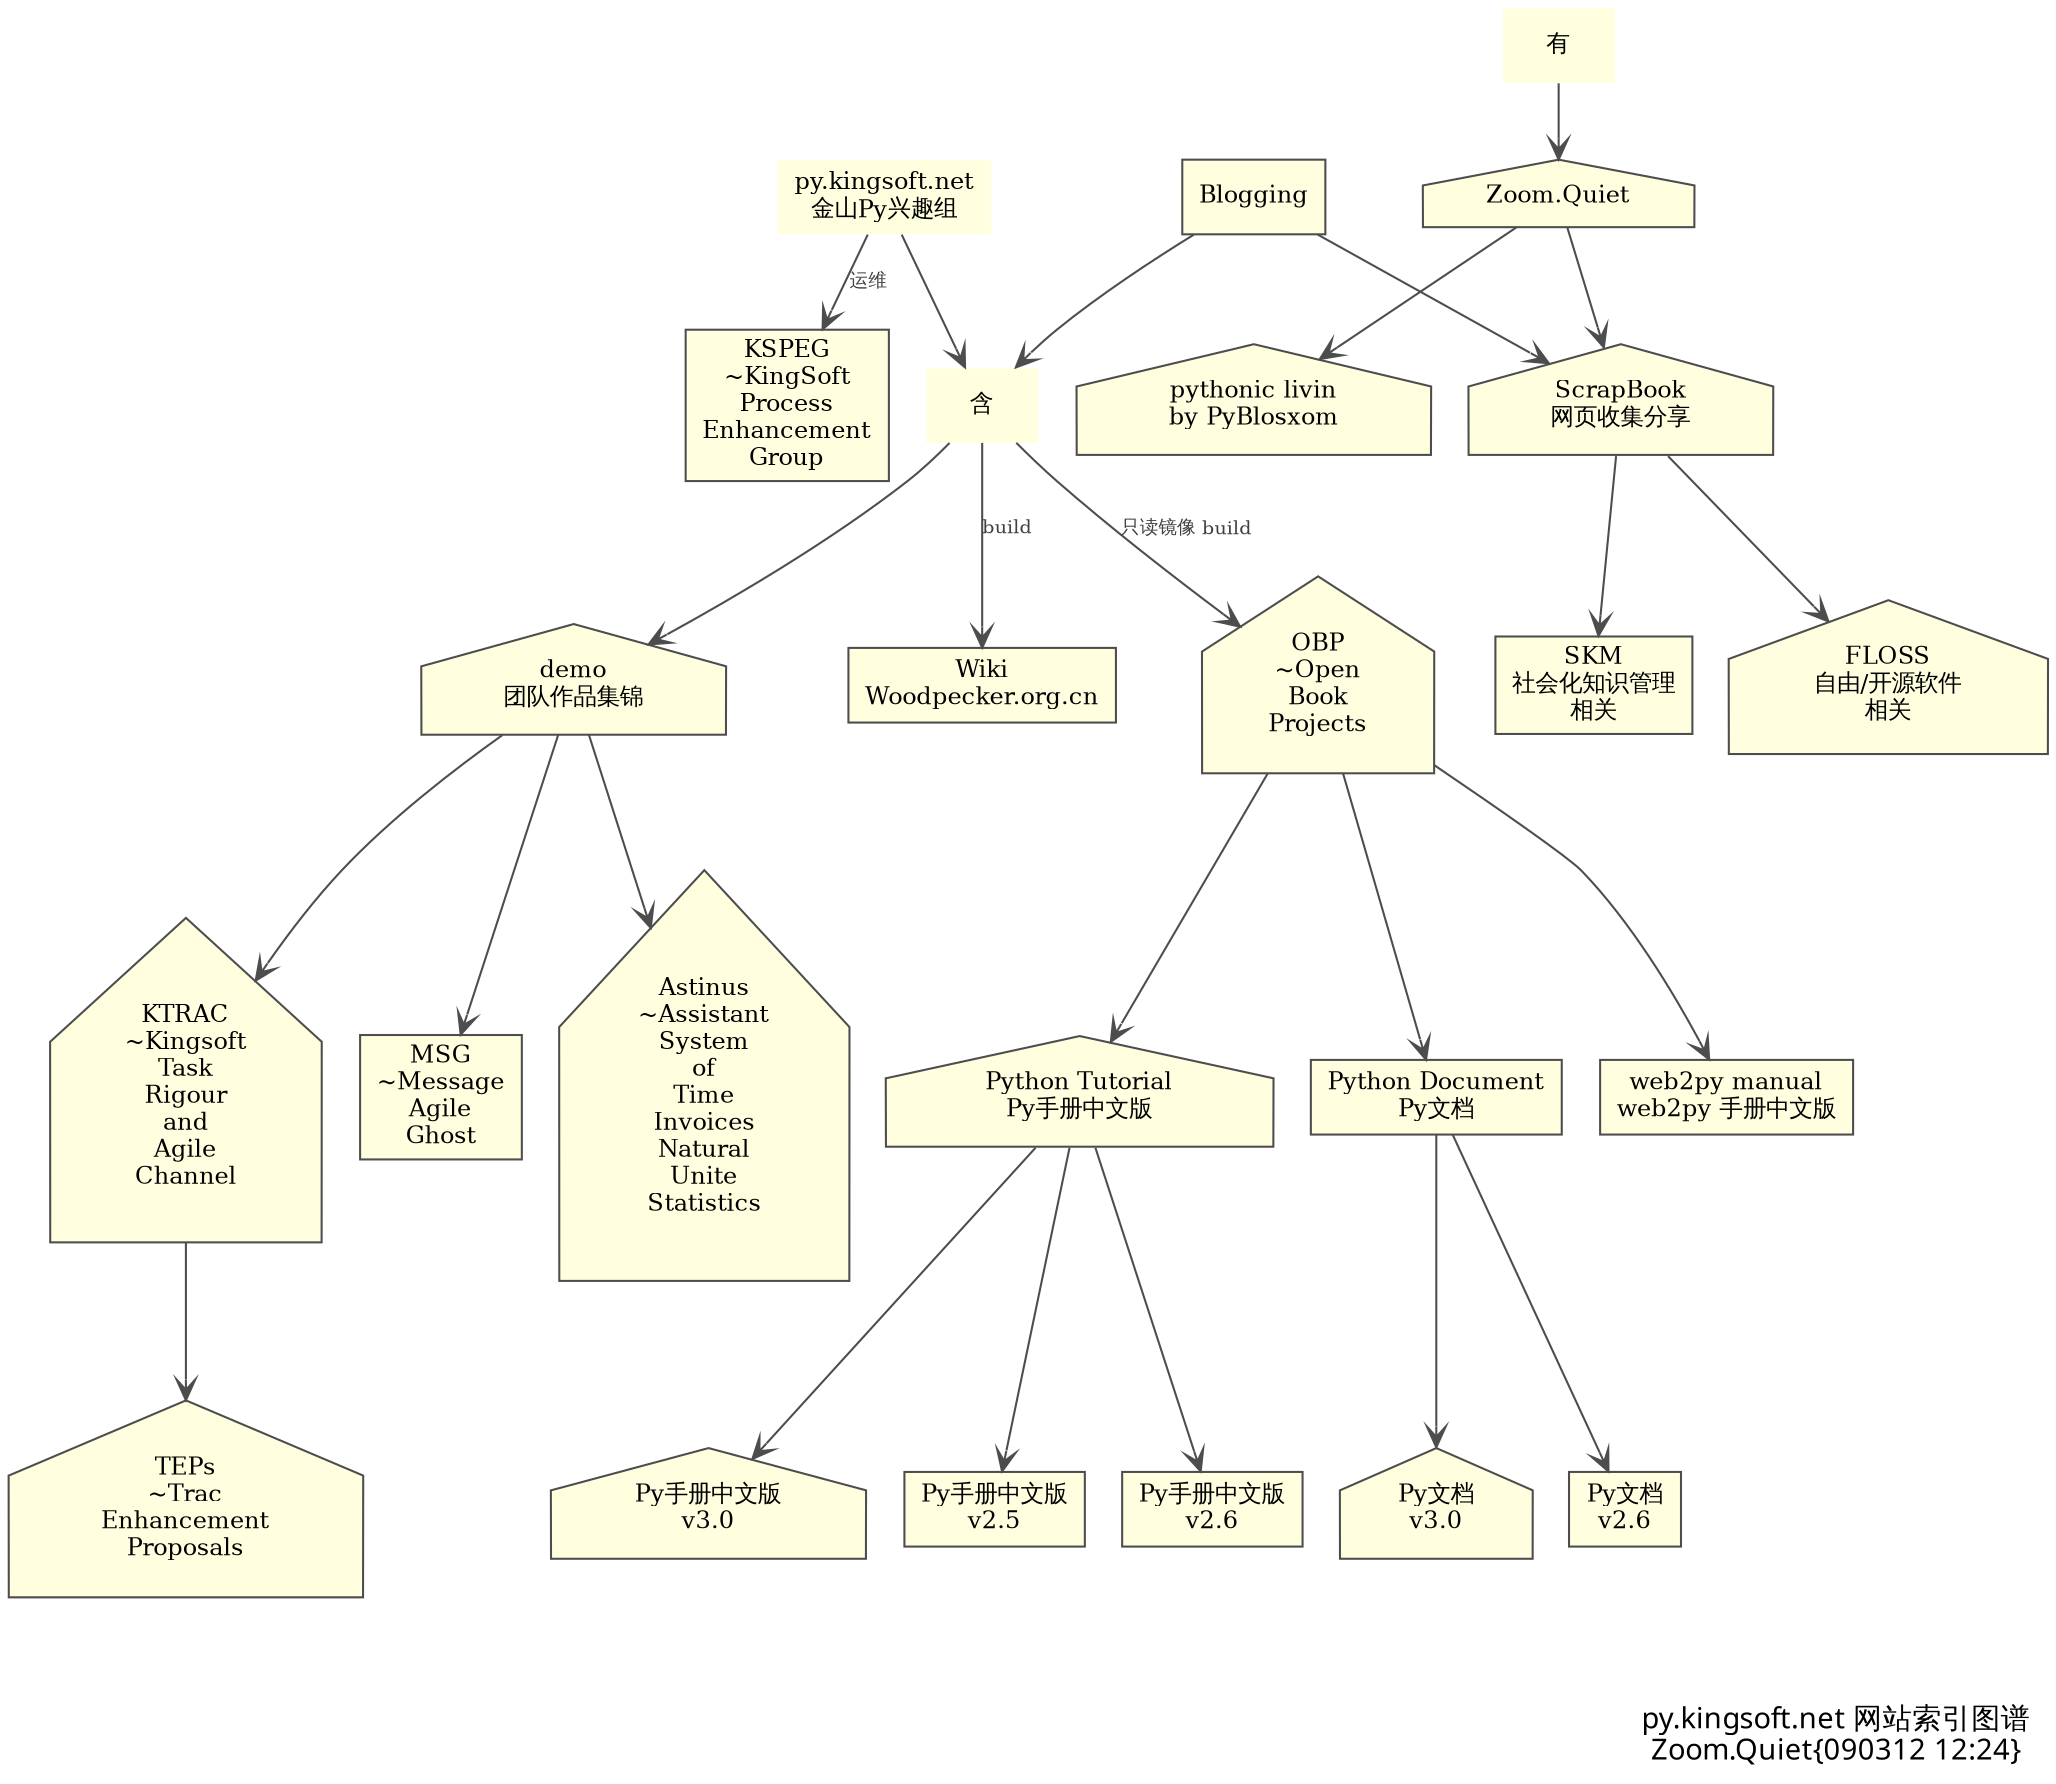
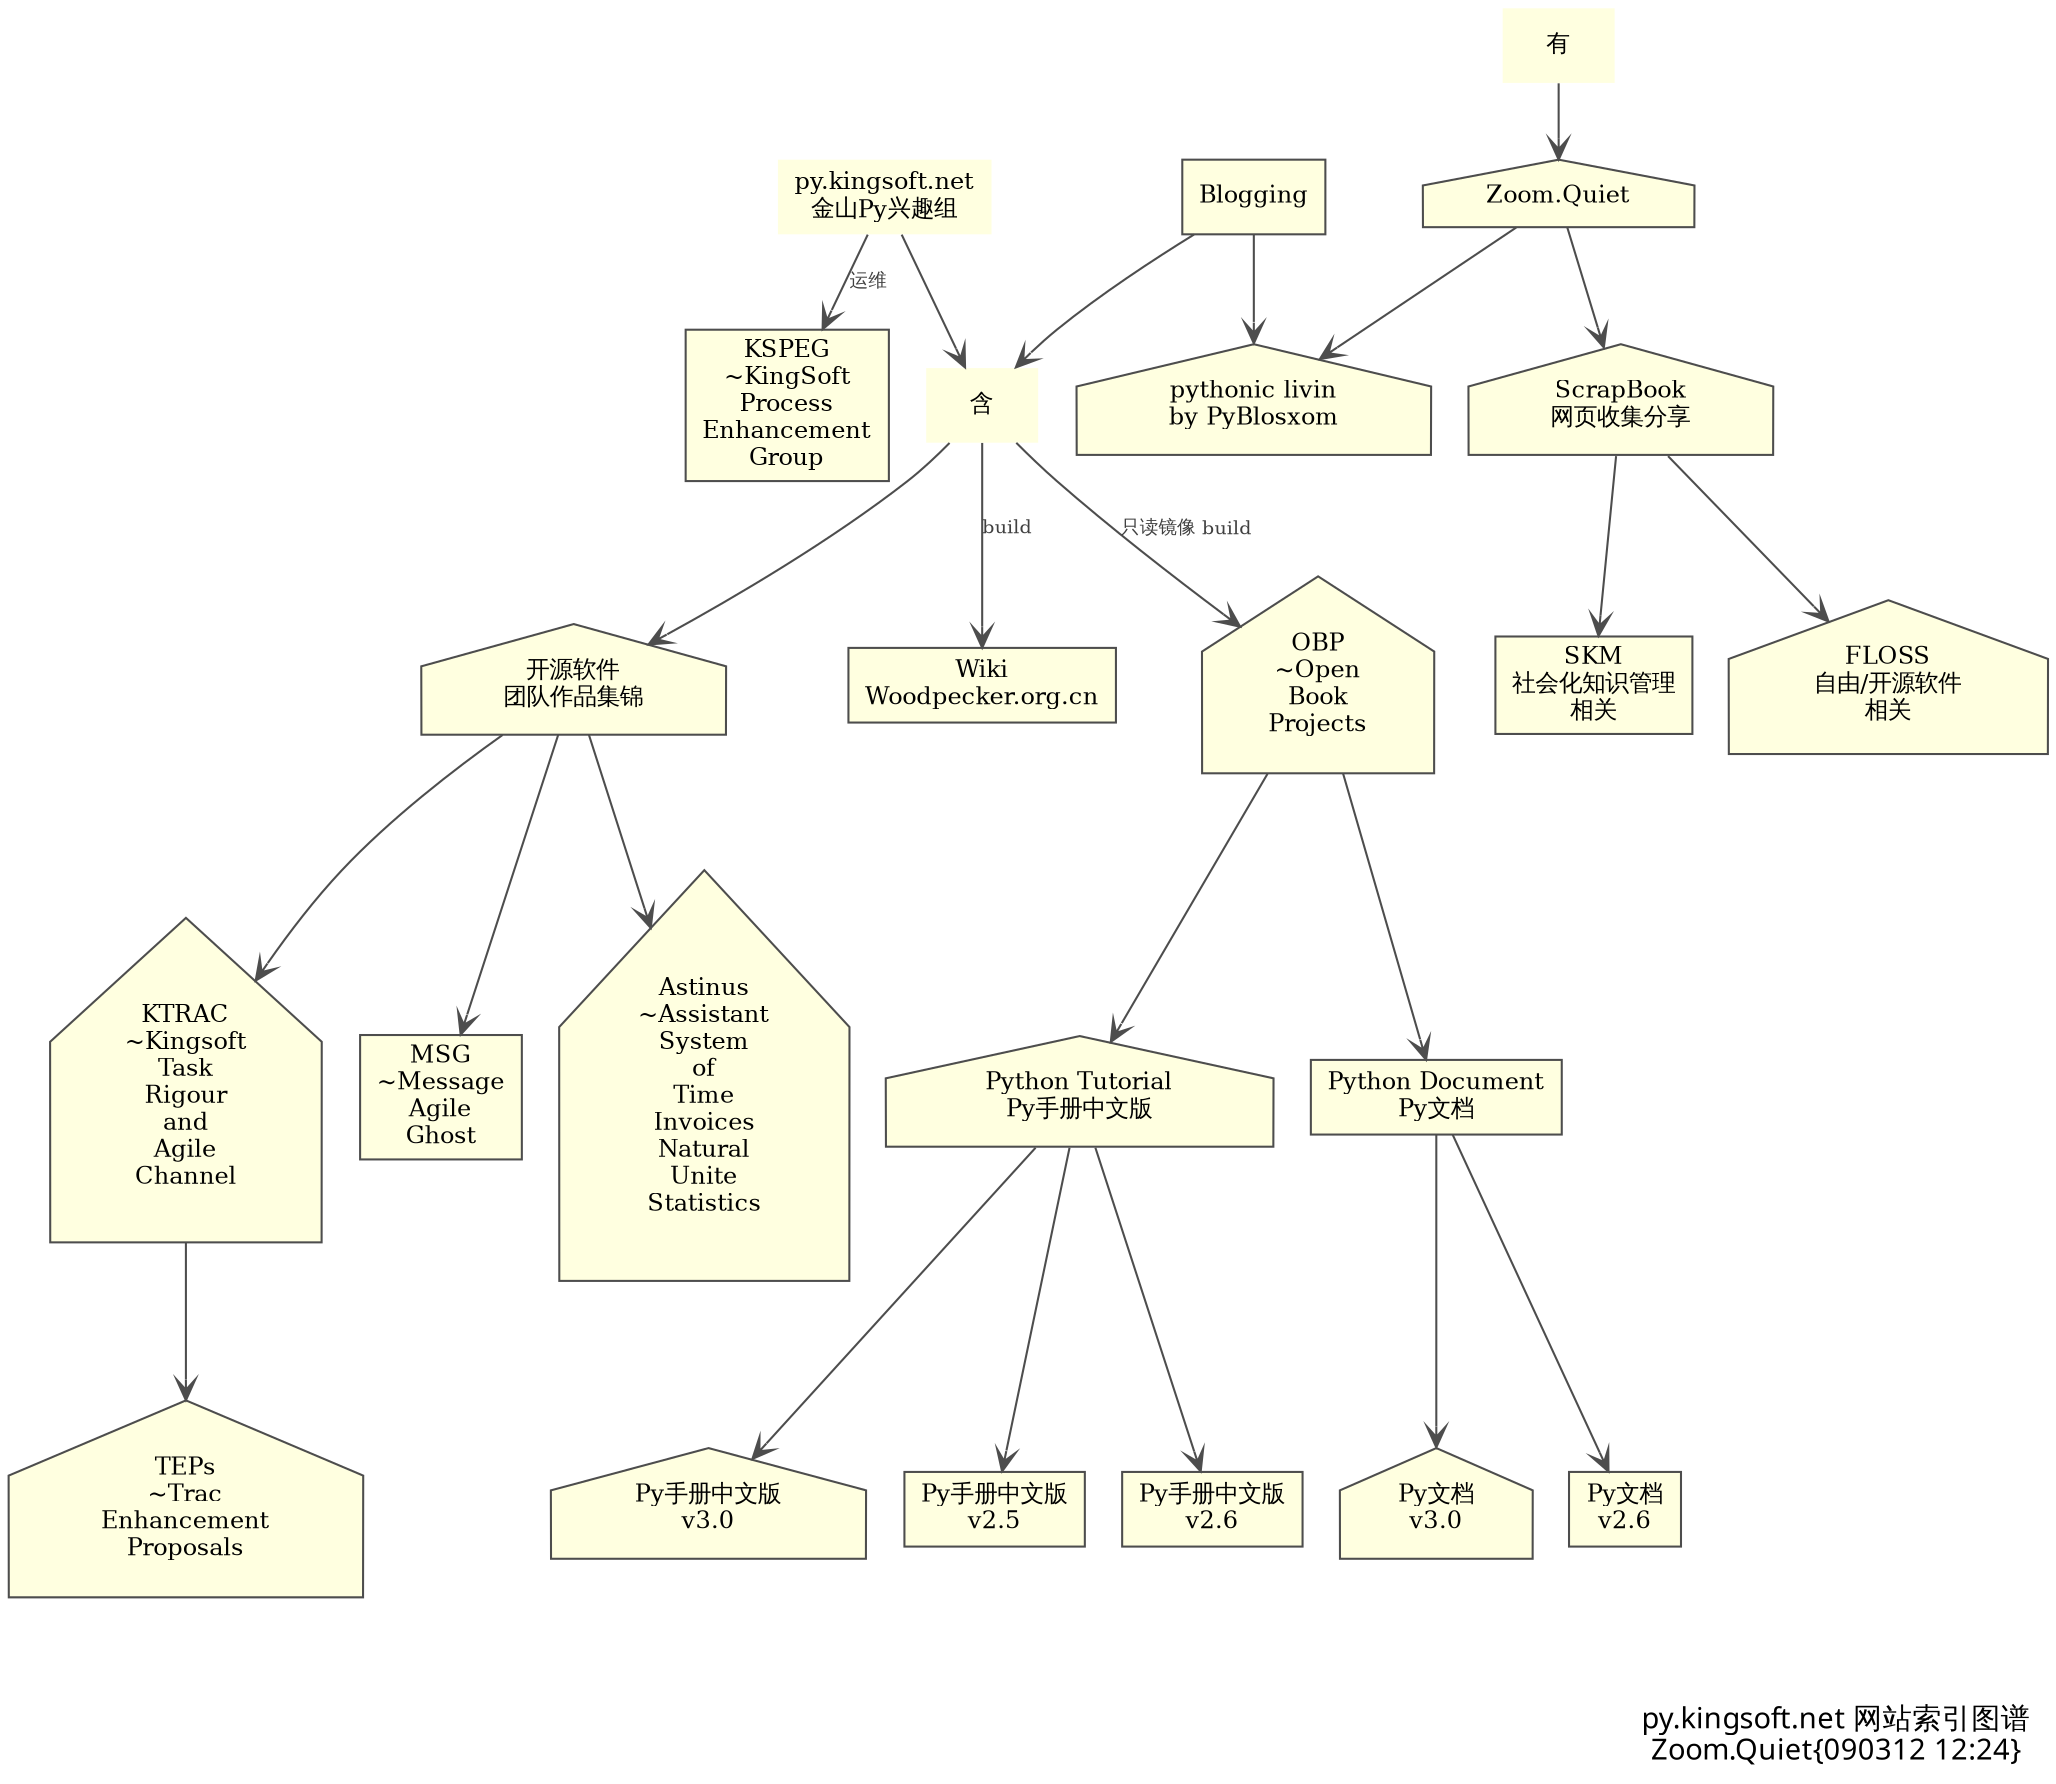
  digraph {
    fontname="VeraSansYuanTi-Regular.ttf"
    fontsize=14.0
    label="py.kingsoft.net 网站索引图谱\nZoom.Quiet{090312 12:24}"
    labeljust=r
    labelloc=b
    rankdir=TB
    node [color=gray30 fillcolor=lightyellow fontsize=11.5 shape=house style=filled]
    edge [arrowhead=vee arrowtail=none color=gray30 fontcolor=gray25 fontsize=9.0]
    n1 [label="py.kingsoft.net\n金山Py兴趣组" shape=plaintext]
    n2 [label="KSPEG\n~KingSoft\nProcess\nEnhancement\nGroup" shape=box]
    n3 [label="含" shape=plaintext]
-   n4 [label="demo\n团队作品集锦"]
+   n4 [label="开源软件\n团队作品集锦"]
    n5 [label="Wiki\nWoodpecker.org.cn" shape=box]
    n6 [label="OBP\n~Open\nBook\nProjects"]
    n7 [label="有" shape=plaintext]
    n8 [label="Zoom.Quiet"]
    n9 [label="pythonic livin\nby PyBlosxom"]
    n10 [label="ScrapBook\n网页收集分享"]
    n11 [label="FLOSS\n自由/开源软件\n相关"]
    n12 [label="SKM\n社会化知识管理\n相关" shape=box]
    n13 [label=Blogging shape=box]
    n14 [label="KTRAC\n~Kingsoft\nTask\nRigour\nand\nAgile\nChannel"]
    n15 [label="MSG\n~Message\nAgile\nGhost" shape=box]
    n16 [label="Astinus\n~Assistant\nSystem\nof\nTime\nInvoices\nNatural\nUnite\nStatistics"]
    n17 [label="Python Tutorial\nPy手册中文版"]
    n18 [label="Python Document\nPy文档" shape=box]
-   n19 [label="web2py manual\nweb2py 手册中文版" shape=box]
    n20 [label="TEPs\n~Trac\nEnhancement\nProposals"]
    n21 [label="Py手册中文版\nv2.5" shape=box]
    n22 [label="Py手册中文版\nv2.6" shape=box]
    n23 [label="Py手册中文版\nv3.0"]
    n24 [label="Py文档\nv2.6" shape=box]
    n25 [label="Py文档\nv3.0"]
    n1 -> n2 [label="运维"]
    n1 -> n3
    n3 -> n4
    n3 -> n5 [label=build]
    n3 -> n6 [label="只读镜像 build"]
    n4 -> n14
    n4 -> n15
    n4 -> n16
    n6 -> n17
    n6 -> n18
-   n6 -> n19
    n7 -> n8
    n8 -> n9
    n8 -> n10
    n10 -> n11
    n10 -> n12
    n13 -> n3
-   n13 -> n10
+   n13 -> n9
    n14 -> n20
    n17 -> n21
    n17 -> n22
    n17 -> n23
    n18 -> n24
    n18 -> n25
  }
